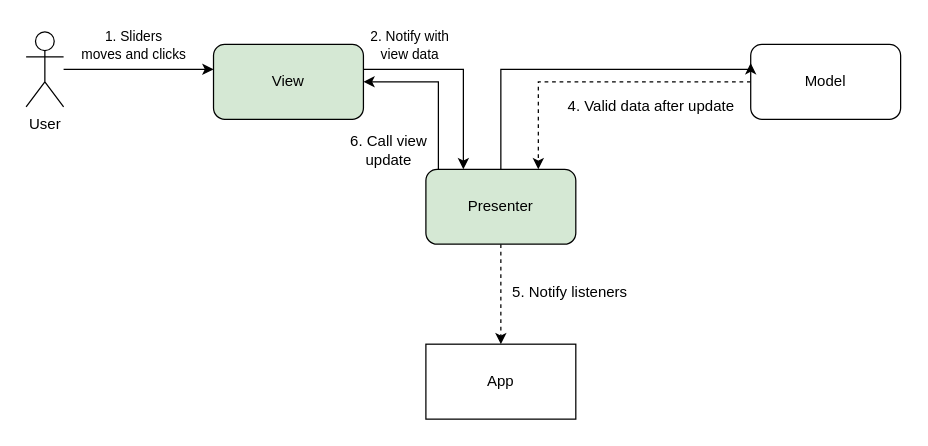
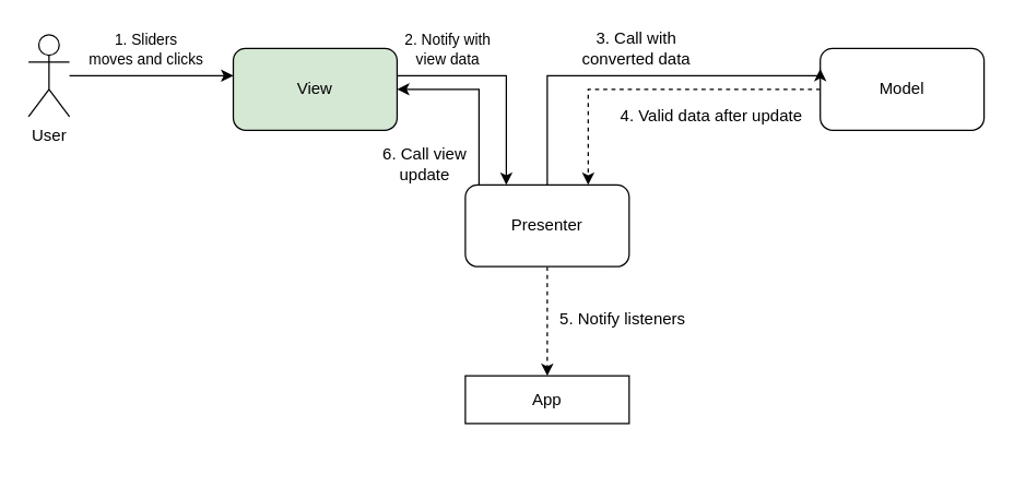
  <mxCell id="0" />
  <mxCell id="1" parent="0" />
  <mxCell id="2" style="edgeStyle=orthogonalEdgeStyle;rounded=0;orthogonalLoop=1;jettySize=auto;html=1;entryX=0.75;entryY=0;entryDx=0;entryDy=0;dashed=1;" edge="1" parent="1" source="3" target="10"><mxGeometry relative="1" as="geometry"><Array as="points"><mxPoint x="430" y="65" /></Array></mxGeometry></mxCell>
  <mxCell id="3" value="Model" style="rounded=1;whiteSpace=wrap;html=1;" vertex="1" parent="1"><mxGeometry x="600" y="35" width="120" height="60" as="geometry" /></mxCell>
  <mxCell id="4" style="edgeStyle=orthogonalEdgeStyle;rounded=0;orthogonalLoop=1;jettySize=auto;html=1;" edge="1" parent="1" source="6" target="10"><mxGeometry relative="1" as="geometry"><Array as="points"><mxPoint x="370" y="55" /></Array></mxGeometry></mxCell>
  <mxCell id="5" value="&lt;div&gt;2. Notify with &lt;br&gt;&lt;/div&gt;&lt;div&gt;view data &lt;/div&gt;" style="edgeLabel;html=1;align=center;verticalAlign=middle;resizable=0;points=[];" vertex="1" connectable="0" parent="4"><mxGeometry x="-0.72" y="-2" relative="1" as="geometry"><mxPoint x="14" y="-22" as="offset" /></mxGeometry></mxCell>
  <mxCell id="6" value="View" style="rounded=1;whiteSpace=wrap;html=1;fillColor=#d5e8d4;" vertex="1" parent="1"><mxGeometry x="170" y="35" width="120" height="60" as="geometry" /></mxCell>
  <mxCell id="7" style="edgeStyle=orthogonalEdgeStyle;rounded=0;orthogonalLoop=1;jettySize=auto;html=1;entryX=0;entryY=0.25;entryDx=0;entryDy=0;" edge="1" parent="1" source="10" target="3"><mxGeometry relative="1" as="geometry"><Array as="points"><mxPoint x="400" y="55" /><mxPoint x="600" y="55" /></Array></mxGeometry></mxCell>
  <mxCell id="8" style="edgeStyle=orthogonalEdgeStyle;rounded=0;orthogonalLoop=1;jettySize=auto;html=1;dashed=1;" edge="1" parent="1" source="10" target="16"><mxGeometry relative="1" as="geometry" /></mxCell>
  <mxCell id="9" style="edgeStyle=orthogonalEdgeStyle;rounded=0;orthogonalLoop=1;jettySize=auto;html=1;" edge="1" parent="1" source="10" target="6"><mxGeometry relative="1" as="geometry"><Array as="points"><mxPoint x="350" y="65" /></Array></mxGeometry></mxCell>
- <mxCell id="10" value="Presenter" style="rounded=1;whiteSpace=wrap;html=1;fillColor=#d5e8d4;" vertex="1" parent="1"><mxGeometry x="340" y="135" width="120" height="60" as="geometry" /></mxCell>
+ <mxCell id="10" value="Presenter" style="rounded=1;whiteSpace=wrap;html=1;" vertex="1" parent="1"><mxGeometry x="340" y="135" width="120" height="60" as="geometry" /></mxCell>
  <mxCell id="11" style="edgeStyle=orthogonalEdgeStyle;rounded=0;orthogonalLoop=1;jettySize=auto;html=1;" edge="1" parent="1" source="13" target="6"><mxGeometry relative="1" as="geometry"><Array as="points"><mxPoint x="130" y="55" /><mxPoint x="130" y="55" /></Array></mxGeometry></mxCell>
  <mxCell id="12" value="&lt;div&gt;1. Sliders &lt;br&gt;&lt;/div&gt;&lt;div&gt;moves and clicks&lt;/div&gt;" style="edgeLabel;html=1;align=center;verticalAlign=middle;resizable=0;points=[];" vertex="1" connectable="0" parent="11"><mxGeometry x="0.237" y="-2" relative="1" as="geometry"><mxPoint x="-19" y="-22" as="offset" /></mxGeometry></mxCell>
  <mxCell id="13" value="User" style="shape=umlActor;verticalLabelPosition=bottom;labelBackgroundColor=#ffffff;verticalAlign=top;html=1;outlineConnect=0;" vertex="1" parent="1"><mxGeometry x="20" y="25" width="30" height="60" as="geometry" /></mxCell>
+ <mxCell id="14" value="&lt;div&gt;3. Call with &lt;br&gt;&lt;/div&gt;&lt;div&gt;converted data&lt;/div&gt;" style="text;html=1;align=center;verticalAlign=middle;resizable=0;points=[];autosize=1;" vertex="1" parent="1"><mxGeometry x="420" y="20" width="90" height="30" as="geometry" /></mxCell>
  <mxCell id="15" value="4. Valid data after update" style="text;html=1;align=center;verticalAlign=middle;resizable=0;points=[];autosize=1;" vertex="1" parent="1"><mxGeometry x="445" y="75" width="150" height="20" as="geometry" /></mxCell>
- <mxCell id="16" value="App" style="rounded=0;whiteSpace=wrap;html=1;" vertex="1" parent="1"><mxGeometry x="340" y="275" width="120" height="60" as="geometry" /></mxCell>
+ <mxCell id="16" value="App" style="rounded=0;whiteSpace=wrap;html=1;" vertex="1" parent="1"><mxGeometry x="340" y="275" width="120" height="35" as="geometry" /></mxCell>
  <mxCell id="17" value="5. Notify listeners" style="text;html=1;align=center;verticalAlign=middle;resizable=0;points=[];autosize=1;" vertex="1" parent="1"><mxGeometry x="400" y="224" width="110" height="20" as="geometry" /></mxCell>
  <mxCell id="18" value="&lt;div&gt;6. Call view &lt;br&gt;&lt;/div&gt;&lt;div&gt;update&lt;/div&gt;" style="text;html=1;align=center;verticalAlign=middle;resizable=0;points=[];autosize=1;" vertex="1" parent="1"><mxGeometry x="270" y="105" width="80" height="30" as="geometry" /></mxCell>
